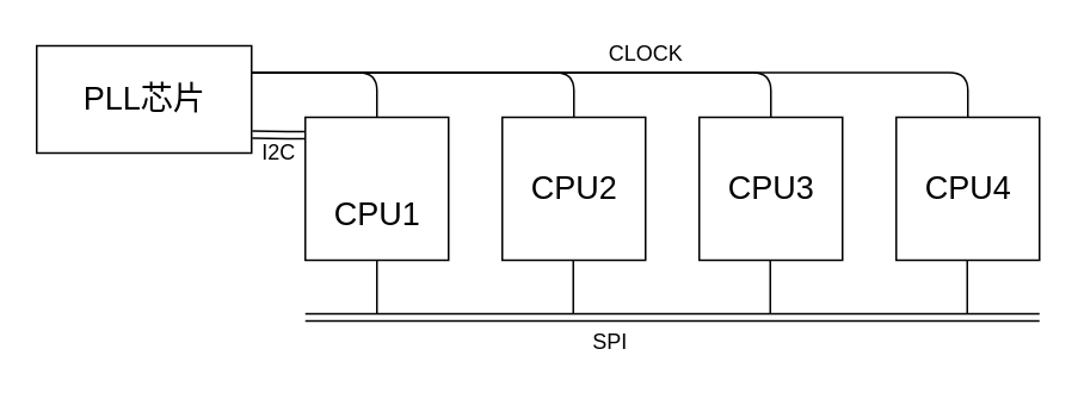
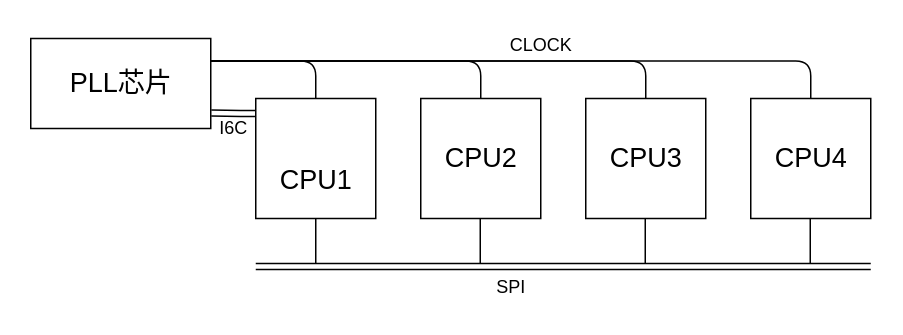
  <mxCell id="0" />
  <mxCell id="1" parent="0" />
  <mxCell id="2" value="" style="rounded=0;whiteSpace=wrap;html=1;fillColor=none;strokeColor=#000000;" vertex="1" parent="1"><mxGeometry x="20" y="25" width="120" height="60" as="geometry" /></mxCell>
  <mxCell id="3" value="PLL芯片" style="text;html=1;resizable=0;autosize=1;align=center;verticalAlign=middle;points=[];fillColor=none;strokeColor=none;rounded=0;fontColor=#000000;fontSize=18;" vertex="1" parent="1"><mxGeometry x="40" y="40" width="80" height="30" as="geometry" /></mxCell>
  <mxCell id="4" value="" style="whiteSpace=wrap;html=1;aspect=fixed;fontSize=18;fontColor=#000000;strokeColor=#000000;fillColor=none;" vertex="1" parent="1"><mxGeometry x="170" y="65" width="80" height="80" as="geometry" /></mxCell>
  <mxCell id="5" value="CPU1" style="text;html=1;resizable=0;autosize=1;align=center;verticalAlign=middle;points=[];fillColor=none;strokeColor=none;rounded=0;fontColor=#000000;fontSize=18;" vertex="1" parent="1"><mxGeometry x="180" y="105" width="60" height="30" as="geometry" /></mxCell>
  <mxCell id="6" value="" style="whiteSpace=wrap;html=1;aspect=fixed;fontSize=18;fontColor=#000000;strokeColor=#000000;fillColor=none;" vertex="1" parent="1"><mxGeometry x="280" y="65" width="80" height="80" as="geometry" /></mxCell>
  <mxCell id="7" value="" style="whiteSpace=wrap;html=1;aspect=fixed;fontSize=18;fontColor=#000000;strokeColor=#000000;fillColor=none;" vertex="1" parent="1"><mxGeometry x="390" y="65" width="80" height="80" as="geometry" /></mxCell>
  <mxCell id="8" value="" style="whiteSpace=wrap;html=1;aspect=fixed;fontSize=18;fontColor=#000000;strokeColor=#000000;fillColor=none;" vertex="1" parent="1"><mxGeometry x="500" y="65" width="80" height="80" as="geometry" /></mxCell>
  <mxCell id="9" value="CPU2" style="text;html=1;resizable=0;autosize=1;align=center;verticalAlign=middle;points=[];fillColor=none;strokeColor=none;rounded=0;fontColor=#000000;fontSize=18;" vertex="1" parent="1"><mxGeometry x="290" y="90" width="60" height="30" as="geometry" /></mxCell>
  <mxCell id="10" value="CPU3" style="text;html=1;resizable=0;autosize=1;align=center;verticalAlign=middle;points=[];fillColor=none;strokeColor=none;rounded=0;fontColor=#000000;fontSize=18;" vertex="1" parent="1"><mxGeometry x="400" y="90" width="60" height="30" as="geometry" /></mxCell>
  <mxCell id="11" value="CPU4" style="text;html=1;resizable=0;autosize=1;align=center;verticalAlign=middle;points=[];fillColor=none;strokeColor=none;rounded=0;fontColor=#000000;fontSize=18;" vertex="1" parent="1"><mxGeometry x="510" y="90" width="60" height="30" as="geometry" /></mxCell>
  <mxCell id="12" value="" style="shape=link;html=1;fontSize=18;fontColor=#000000;exitX=1.003;exitY=0.828;exitDx=0;exitDy=0;strokeColor=#000000;exitPerimeter=0;" edge="1" parent="1" source="2"><mxGeometry width="100" relative="1" as="geometry"><mxPoint x="270" y="115" as="sourcePoint" /><mxPoint x="170" y="75" as="targetPoint" /><Array as="points"><mxPoint x="160" y="75" /></Array></mxGeometry></mxCell>
- <mxCell id="13" value="I2C" style="text;html=1;resizable=0;autosize=1;align=center;verticalAlign=middle;points=[];fillColor=none;strokeColor=none;rounded=0;fontSize=12;fontColor=#000000;" vertex="1" parent="1"><mxGeometry x="140" y="75" width="30" height="20" as="geometry" /></mxCell>
+ <mxCell id="13" value="I6C" style="text;html=1;resizable=0;autosize=1;align=center;verticalAlign=middle;points=[];fillColor=none;strokeColor=none;rounded=0;fontSize=12;fontColor=#000000;" vertex="1" parent="1"><mxGeometry x="140" y="75" width="30" height="20" as="geometry" /></mxCell>
  <mxCell id="14" value="" style="endArrow=none;html=1;fontSize=12;fontColor=#000000;strokeColor=#000000;exitX=1;exitY=0.25;exitDx=0;exitDy=0;entryX=0.5;entryY=0;entryDx=0;entryDy=0;" edge="1" parent="1" source="2" target="8"><mxGeometry width="50" height="50" relative="1" as="geometry"><mxPoint x="290" y="145" as="sourcePoint" /><mxPoint x="540" y="40" as="targetPoint" /><Array as="points"><mxPoint x="540" y="40" /></Array></mxGeometry></mxCell>
  <mxCell id="15" value="" style="endArrow=none;html=1;fontSize=12;fontColor=#000000;strokeColor=#000000;exitX=1;exitY=0.25;exitDx=0;exitDy=0;entryX=0.5;entryY=0;entryDx=0;entryDy=0;" edge="1" parent="1" source="2" target="7"><mxGeometry width="50" height="50" relative="1" as="geometry"><mxPoint x="290" y="145" as="sourcePoint" /><mxPoint x="340" y="95" as="targetPoint" /><Array as="points"><mxPoint x="430" y="40" /></Array></mxGeometry></mxCell>
  <mxCell id="16" value="" style="endArrow=none;html=1;fontSize=12;fontColor=#000000;strokeColor=#000000;exitX=1;exitY=0.25;exitDx=0;exitDy=0;entryX=0.5;entryY=0;entryDx=0;entryDy=0;" edge="1" parent="1" source="2" target="6"><mxGeometry width="50" height="50" relative="1" as="geometry"><mxPoint x="290" y="145" as="sourcePoint" /><mxPoint x="340" y="95" as="targetPoint" /><Array as="points"><mxPoint x="320" y="40" /></Array></mxGeometry></mxCell>
  <mxCell id="17" value="" style="endArrow=none;html=1;fontSize=12;fontColor=#000000;strokeColor=#000000;exitX=1;exitY=0.25;exitDx=0;exitDy=0;entryX=0.5;entryY=0;entryDx=0;entryDy=0;" edge="1" parent="1" source="2" target="4"><mxGeometry width="50" height="50" relative="1" as="geometry"><mxPoint x="290" y="145" as="sourcePoint" /><mxPoint x="340" y="95" as="targetPoint" /><Array as="points"><mxPoint x="210" y="40" /></Array></mxGeometry></mxCell>
  <mxCell id="18" value="CLOCK" style="text;html=1;resizable=0;autosize=1;align=center;verticalAlign=middle;points=[];fillColor=none;strokeColor=none;rounded=0;fontSize=12;fontColor=#000000;" vertex="1" parent="1"><mxGeometry x="330" y="20" width="60" height="20" as="geometry" /></mxCell>
  <mxCell id="19" value="" style="shape=link;html=1;fontSize=12;fontColor=#000000;strokeColor=#000000;" edge="1" parent="1"><mxGeometry width="100" relative="1" as="geometry"><mxPoint x="170" y="177" as="sourcePoint" /><mxPoint x="580" y="177" as="targetPoint" /></mxGeometry></mxCell>
  <mxCell id="20" value="" style="endArrow=none;html=1;fontSize=12;fontColor=#000000;strokeColor=#000000;exitX=0.5;exitY=1;exitDx=0;exitDy=0;" edge="1" parent="1" source="4"><mxGeometry width="50" height="50" relative="1" as="geometry"><mxPoint x="290" y="145" as="sourcePoint" /><mxPoint x="210" y="175" as="targetPoint" /></mxGeometry></mxCell>
  <mxCell id="21" value="" style="endArrow=none;html=1;fontSize=12;fontColor=#000000;strokeColor=#000000;exitX=0.5;exitY=1;exitDx=0;exitDy=0;" edge="1" parent="1"><mxGeometry width="50" height="50" relative="1" as="geometry"><mxPoint x="319.67" y="145" as="sourcePoint" /><mxPoint x="319.67" y="175" as="targetPoint" /></mxGeometry></mxCell>
  <mxCell id="22" value="" style="endArrow=none;html=1;fontSize=12;fontColor=#000000;strokeColor=#000000;exitX=0.5;exitY=1;exitDx=0;exitDy=0;" edge="1" parent="1"><mxGeometry width="50" height="50" relative="1" as="geometry"><mxPoint x="429.67" y="145" as="sourcePoint" /><mxPoint x="429.67" y="175" as="targetPoint" /></mxGeometry></mxCell>
  <mxCell id="23" value="" style="endArrow=none;html=1;fontSize=12;fontColor=#000000;strokeColor=#000000;exitX=0.5;exitY=1;exitDx=0;exitDy=0;" edge="1" parent="1"><mxGeometry width="50" height="50" relative="1" as="geometry"><mxPoint x="539.67" y="145" as="sourcePoint" /><mxPoint x="539.67" y="175" as="targetPoint" /></mxGeometry></mxCell>
  <mxCell id="24" value="SPI" style="text;html=1;resizable=0;autosize=1;align=center;verticalAlign=middle;points=[];fillColor=none;strokeColor=none;rounded=0;fontSize=12;fontColor=#000000;" vertex="1" parent="1"><mxGeometry x="325" y="181" width="30" height="20" as="geometry" /></mxCell>
